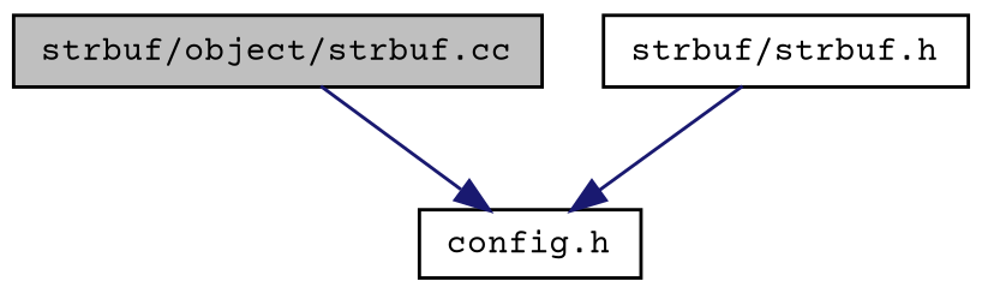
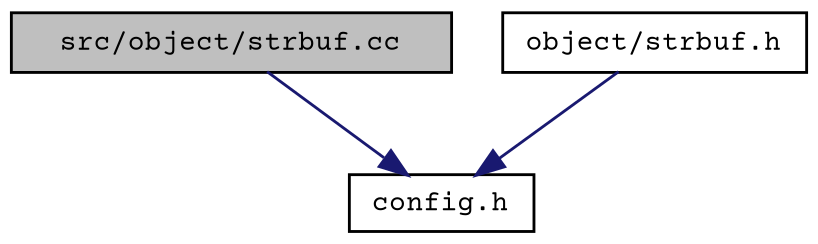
  digraph {
    fontname="Courier Prime"
    node [color=black fontname="Courier Prime" fontsize=10 shape=record]
    edge [color=midnightblue fontname="Courier Prime" fontsize=10 labelfontname=FreeSans labelfontsize=10 style=solid]
-   n1 [fillcolor=grey75 fontcolor=black height=0.2 label="strbuf/object/strbuf.cc" style=filled width=0.4]
+   n1 [fillcolor=grey75 fontcolor=black height=0.2 label="src/object/strbuf.cc" style=filled width=0.4]
    n2 [height=0.2 label="config.h" width=0.4]
-   n3 [height=0.2 label="strbuf/strbuf.h" width=0.4]
+   n3 [height=0.2 label="object/strbuf.h" width=0.4]
    n1 -> n2
    n3 -> n2
  }
